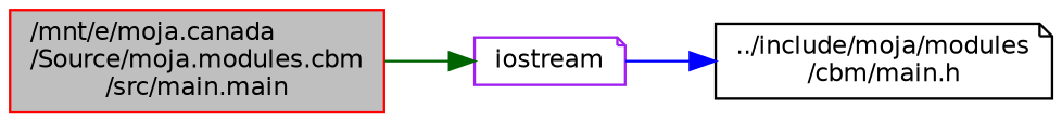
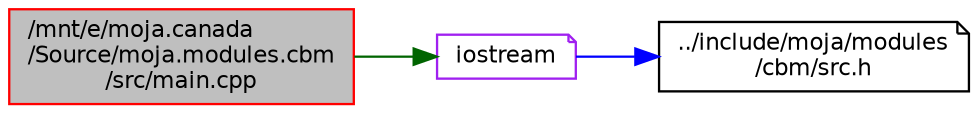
  digraph {
    rankdir=LR
    node [fillcolor=white fontname=Helvetica fontsize=10 shape=note style=filled]
    edge [fontname=Helvetica fontsize=10 labelfontname=Helvetica labelfontsize=10 style=solid]
-   n1 [color=red fillcolor=grey75 fontcolor=black height=0.2 label="/mnt/e/moja.canada\l/Source/moja.modules.cbm\l/src/main.main" shape=box width=0.4]
+   n1 [color=red fillcolor=grey75 fontcolor=black height=0.2 label="/mnt/e/moja.canada\l/Source/moja.modules.cbm\l/src/main.cpp" shape=box width=0.4]
    n2 [color=purple height=0.2 label=iostream width=0.4]
-   n3 [color=black height=0.2 label="../include/moja/modules\l/cbm/main.h" width=0.4]
+   n3 [color=black height=0.2 label="../include/moja/modules\l/cbm/src.h" width=0.4]
    n1 -> n2 [color=darkgreen]
    n2 -> n3 [color=blue]
  }
